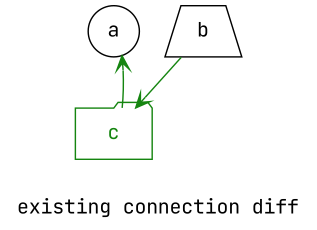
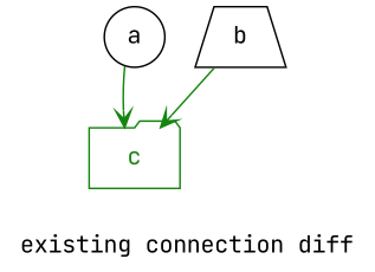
  digraph {
    bgcolor="#ffffff"
    fontcolor="#000000"
    fontname="JetBrains Mono"
    label="existing connection diff"
    node [color="#000000" fontcolor="#000000" fontname="JetBrains Mono"]
    edge [arrowhead=vee color="#158510" fontname="JetBrains Mono"]
    n1 [label=a shape=circle]
    n2 [color="#158510" fontcolor="#158510" label=c shape=folder]
    n3 [label=b shape=trapezium]
-   n2 -> n1
+   n1 -> n2
    n3 -> n2
  }
